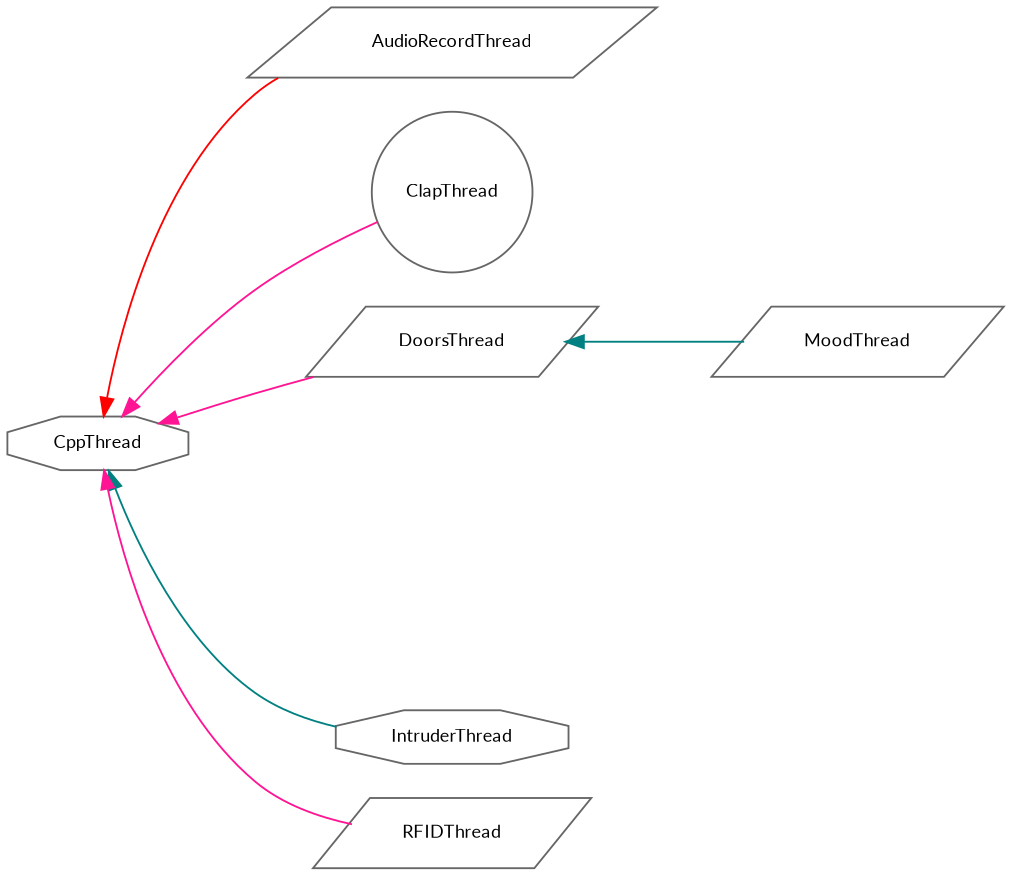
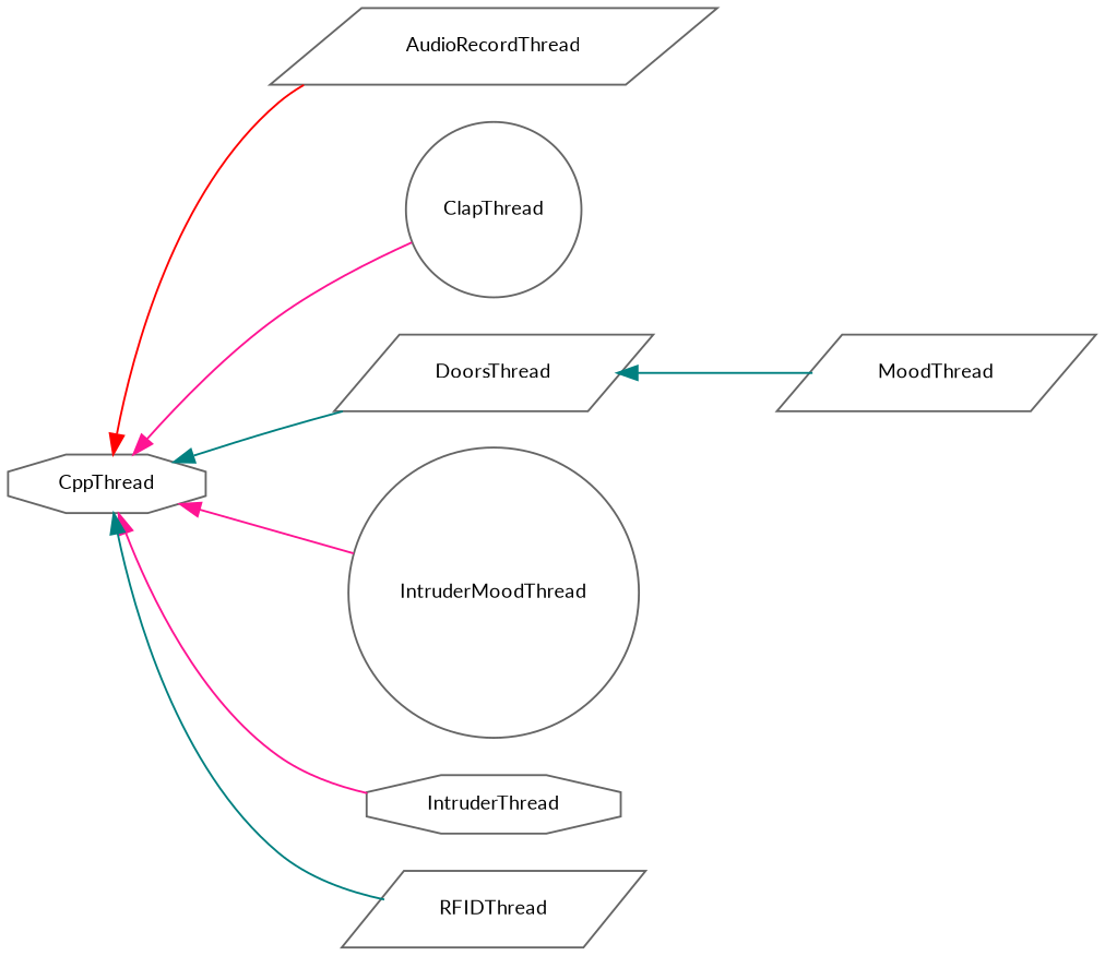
  digraph {
    fontname=Lato
    rankdir=LR
    node [color=grey40 fillcolor=white fontname=Lato fontsize=10 shape=parallelogram style=filled]
    edge [color=deeppink dir=back fontname=Lato fontsize=10 labelfontname=Helvetica labelfontsize=10 style=solid]
    n1 [height=0.2 label=CppThread shape=octagon width=0.4]
    n2 [height=0.2 label=AudioRecordThread width=0.4]
    n3 [height=0.2 label=ClapThread shape=circle width=0.4]
    n4 [height=0.2 label=DoorsThread width=0.4]
+   n5 [height=0.2 label=IntruderMoodThread shape=circle width=0.4]
    n6 [height=0.2 label=IntruderThread shape=octagon width=0.4]
    n7 [height=0.2 label=RFIDThread width=0.4]
    n8 [height=0.2 label=MoodThread width=0.4]
    n1 -> n2 [color=red]
    n1 -> n3
-   n1 -> n4
-   n1 -> n6 [color=teal]
-   n1 -> n7
+   n1 -> n4 [color=teal]
+   n1 -> n5
+   n1 -> n6
+   n1 -> n7 [color=teal]
    n4 -> n8 [color=teal]
  }
